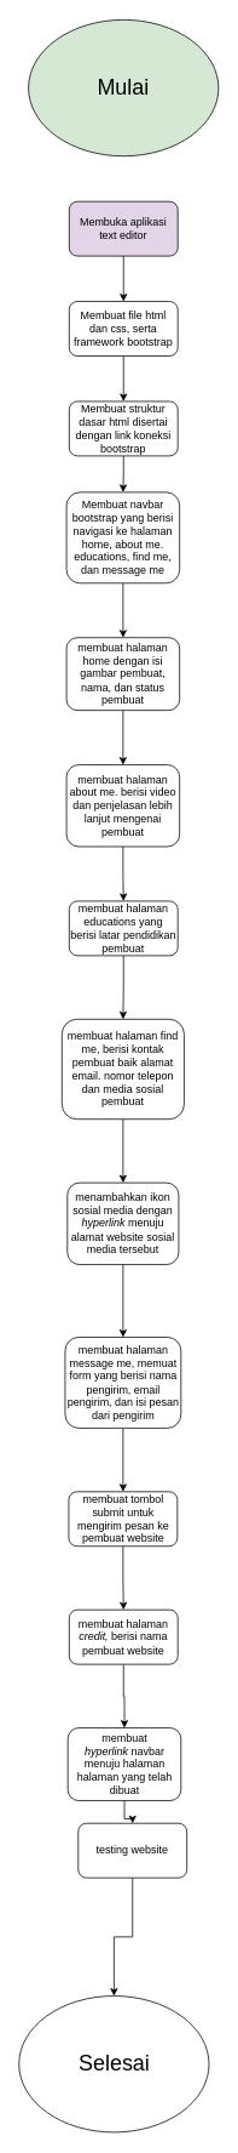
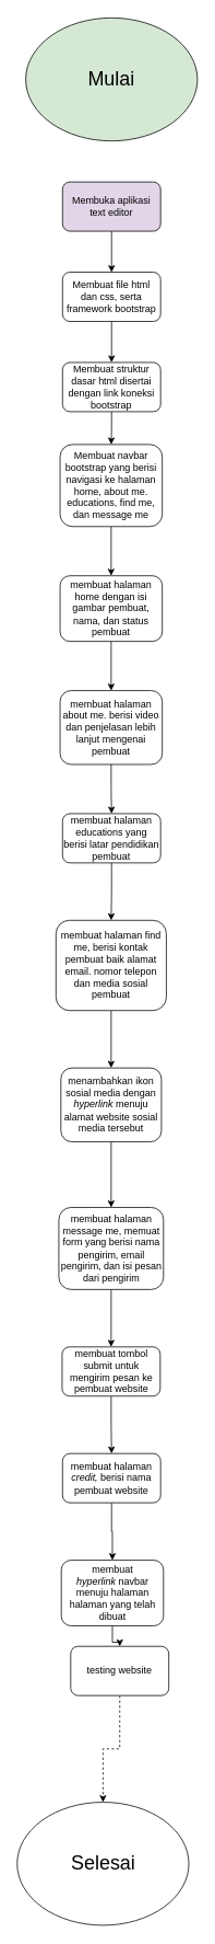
  <mxCell id="0" />
  <mxCell id="1" parent="0" />
  <mxCell id="2" value="&lt;font style=&quot;font-size: 24px;&quot;&gt;Mulai&lt;/font&gt;" style="ellipse;whiteSpace=wrap;html=1;fillColor=#d5e8d4;" vertex="1" parent="1"><mxGeometry x="31" y="20" width="210" height="150" as="geometry" /></mxCell>
  <mxCell id="3" value="" style="edgeStyle=orthogonalEdgeStyle;rounded=0;orthogonalLoop=1;jettySize=auto;html=1;" edge="1" parent="1" source="4" target="6"><mxGeometry relative="1" as="geometry" /></mxCell>
  <mxCell id="4" value="Membuka aplikasi text editor" style="rounded=1;whiteSpace=wrap;html=1;fillColor=#e1d5e7;" vertex="1" parent="1"><mxGeometry x="76" y="220" width="120" height="60" as="geometry" /></mxCell>
  <mxCell id="5" value="" style="edgeStyle=orthogonalEdgeStyle;rounded=0;orthogonalLoop=1;jettySize=auto;html=1;" edge="1" parent="1" source="6" target="8"><mxGeometry relative="1" as="geometry" /></mxCell>
  <mxCell id="6" value="Membuat file html dan css, serta framework bootstrap" style="rounded=1;whiteSpace=wrap;html=1;" vertex="1" parent="1"><mxGeometry x="76" y="330" width="120" height="60" as="geometry" /></mxCell>
  <mxCell id="7" value="" style="edgeStyle=orthogonalEdgeStyle;rounded=0;orthogonalLoop=1;jettySize=auto;html=1;" edge="1" parent="1" source="8" target="10"><mxGeometry relative="1" as="geometry" /></mxCell>
  <mxCell id="8" value="Membuat struktur dasar html disertai dengan link koneksi bootstrap" style="rounded=1;whiteSpace=wrap;html=1;" vertex="1" parent="1"><mxGeometry x="76" y="440" width="120" height="60" as="geometry" /></mxCell>
  <mxCell id="9" value="" style="edgeStyle=orthogonalEdgeStyle;rounded=0;orthogonalLoop=1;jettySize=auto;html=1;" edge="1" parent="1" source="10" target="12"><mxGeometry relative="1" as="geometry" /></mxCell>
  <mxCell id="10" value="Membuat navbar bootstrap yang berisi navigasi ke halaman home, about me. educations, find me, dan message me" style="rounded=1;whiteSpace=wrap;html=1;" vertex="1" parent="1"><mxGeometry x="73" y="540" width="125" height="100" as="geometry" /></mxCell>
  <mxCell id="11" value="" style="edgeStyle=orthogonalEdgeStyle;rounded=0;orthogonalLoop=1;jettySize=auto;html=1;" edge="1" parent="1" source="12" target="14"><mxGeometry relative="1" as="geometry" /></mxCell>
  <mxCell id="12" value="membuat halaman home dengan isi gambar pembuat, nama, dan status pembuat" style="rounded=1;whiteSpace=wrap;html=1;" vertex="1" parent="1"><mxGeometry x="73" y="700" width="125" height="80" as="geometry" /></mxCell>
  <mxCell id="13" value="" style="edgeStyle=orthogonalEdgeStyle;rounded=0;orthogonalLoop=1;jettySize=auto;html=1;" edge="1" parent="1" source="14" target="16"><mxGeometry relative="1" as="geometry" /></mxCell>
  <mxCell id="14" value="membuat halaman about me. berisi video dan penjelasan lebih lanjut mengenai pembuat" style="rounded=1;whiteSpace=wrap;html=1;" vertex="1" parent="1"><mxGeometry x="73" y="840" width="125" height="90" as="geometry" /></mxCell>
  <mxCell id="15" value="" style="edgeStyle=orthogonalEdgeStyle;rounded=0;orthogonalLoop=1;jettySize=auto;html=1;" edge="1" parent="1" source="16" target="18"><mxGeometry relative="1" as="geometry" /></mxCell>
  <mxCell id="16" value="membuat halaman educations yang berisi latar pendidikan pembuat" style="rounded=1;whiteSpace=wrap;html=1;" vertex="1" parent="1"><mxGeometry x="76" y="990" width="120" height="60" as="geometry" /></mxCell>
  <mxCell id="17" value="" style="edgeStyle=orthogonalEdgeStyle;rounded=0;orthogonalLoop=1;jettySize=auto;html=1;" edge="1" parent="1" source="18" target="20"><mxGeometry relative="1" as="geometry" /></mxCell>
  <mxCell id="18" value="membuat halaman find me, berisi kontak pembuat baik alamat email. nomor telepon dan media sosial pembuat" style="rounded=1;whiteSpace=wrap;html=1;" vertex="1" parent="1"><mxGeometry x="68" y="1120" width="135" height="110" as="geometry" /></mxCell>
  <mxCell id="19" value="" style="edgeStyle=orthogonalEdgeStyle;rounded=0;orthogonalLoop=1;jettySize=auto;html=1;" edge="1" parent="1" source="20" target="22"><mxGeometry relative="1" as="geometry" /></mxCell>
  <mxCell id="20" value="menambahkan ikon sosial media dengan &lt;i&gt;hyperlink&lt;/i&gt;&amp;nbsp;menuju alamat website sosial media tersebut" style="rounded=1;whiteSpace=wrap;html=1;" vertex="1" parent="1"><mxGeometry x="74" y="1300" width="123" height="90" as="geometry" /></mxCell>
  <mxCell id="21" value="" style="edgeStyle=orthogonalEdgeStyle;rounded=0;orthogonalLoop=1;jettySize=auto;html=1;" edge="1" parent="1" source="22" target="24"><mxGeometry relative="1" as="geometry" /></mxCell>
  <mxCell id="22" value="membuat halaman message me, memuat form yang berisi nama pengirim, email pengirim, dan isi pesan dari pengirim" style="rounded=1;whiteSpace=wrap;html=1;" vertex="1" parent="1"><mxGeometry x="71.5" y="1470" width="128" height="100" as="geometry" /></mxCell>
  <mxCell id="23" value="" style="edgeStyle=orthogonalEdgeStyle;rounded=0;orthogonalLoop=1;jettySize=auto;html=1;" edge="1" parent="1" source="24" target="26"><mxGeometry relative="1" as="geometry" /></mxCell>
  <mxCell id="24" value="membuat tombol submit untuk mengirim pesan ke pembuat website" style="rounded=1;whiteSpace=wrap;html=1;" vertex="1" parent="1"><mxGeometry x="75.5" y="1640" width="120" height="60" as="geometry" /></mxCell>
  <mxCell id="25" value="" style="edgeStyle=orthogonalEdgeStyle;rounded=0;orthogonalLoop=1;jettySize=auto;html=1;" edge="1" parent="1" source="26" target="28"><mxGeometry relative="1" as="geometry" /></mxCell>
  <mxCell id="26" value="membuat halaman &lt;i&gt;credit, &lt;/i&gt;berisi nama pembuat website" style="rounded=1;whiteSpace=wrap;html=1;" vertex="1" parent="1"><mxGeometry x="76" y="1770" width="120" height="60" as="geometry" /></mxCell>
  <mxCell id="27" value="" style="edgeStyle=orthogonalEdgeStyle;rounded=0;orthogonalLoop=1;jettySize=auto;html=1;" edge="1" parent="1" source="28" target="30"><mxGeometry relative="1" as="geometry" /></mxCell>
  <mxCell id="28" value="membuat &lt;i&gt;hyperlink&lt;/i&gt;&amp;nbsp;navbar menuju halaman halaman yang telah dibuat" style="rounded=1;whiteSpace=wrap;html=1;" vertex="1" parent="1"><mxGeometry x="74.5" y="1900" width="125" height="80" as="geometry" /></mxCell>
- <mxCell id="29" value="" style="edgeStyle=orthogonalEdgeStyle;rounded=0;orthogonalLoop=1;jettySize=auto;html=1;" edge="1" parent="1" source="30" target="31"><mxGeometry relative="1" as="geometry" /></mxCell>
+ <mxCell id="29" value="" style="edgeStyle=orthogonalEdgeStyle;rounded=0;orthogonalLoop=1;jettySize=auto;html=1;dashed=1;" edge="1" parent="1" source="30" target="31"><mxGeometry relative="1" as="geometry" /></mxCell>
  <mxCell id="30" value="testing website" style="rounded=1;whiteSpace=wrap;html=1;" vertex="1" parent="1"><mxGeometry x="86" y="2005" width="120" height="60" as="geometry" /></mxCell>
  <mxCell id="31" value="&lt;span style=&quot;font-size: 24px;&quot;&gt;Selesai&lt;/span&gt;" style="ellipse;whiteSpace=wrap;html=1;" vertex="1" parent="1"><mxGeometry x="20.5" y="2195" width="210" height="150" as="geometry" /></mxCell>
